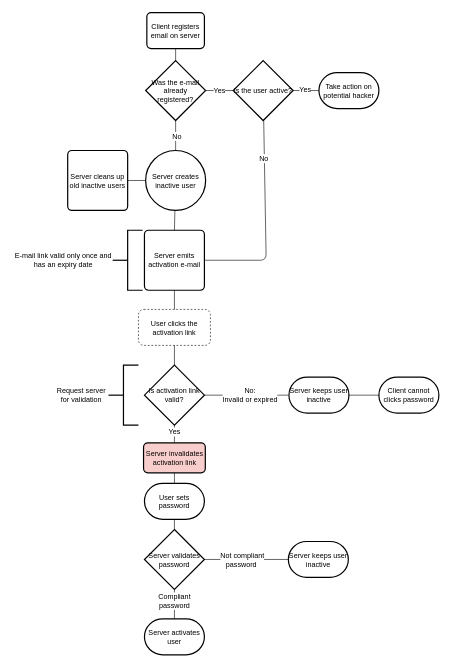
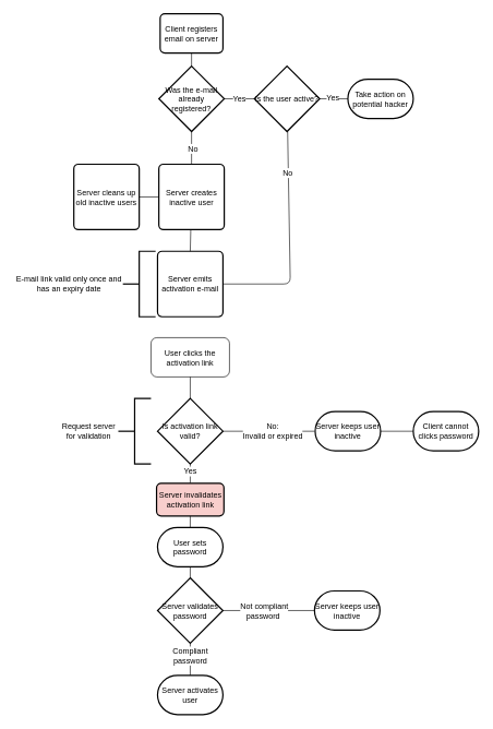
  <mxCell id="0" />
  <mxCell id="1" parent="0" />
  <mxCell id="2" value="Client registers email on server" style="rounded=1;whiteSpace=wrap;html=1;absoluteArcSize=1;arcSize=14;strokeWidth=2;" parent="1" vertex="1"><mxGeometry x="244" y="20.5" width="96" height="60" as="geometry" /></mxCell>
  <mxCell id="3" value="Server emits activation e-mail" style="rounded=1;whiteSpace=wrap;html=1;absoluteArcSize=1;arcSize=14;strokeWidth=2;" parent="1" vertex="1"><mxGeometry x="240" y="383.5" width="100" height="100" as="geometry" /></mxCell>
  <mxCell id="4" value="" style="strokeWidth=2;html=1;shape=mxgraph.flowchart.annotation_2;align=left;flipV=1;flipH=0;" parent="1" vertex="1"><mxGeometry x="187" y="383.5" width="50" height="100" as="geometry" /></mxCell>
  <mxCell id="5" value="&lt;span&gt;E-mail link valid only once and has an expiry date&lt;/span&gt;" style="text;html=1;strokeColor=none;fillColor=none;align=center;verticalAlign=middle;whiteSpace=wrap;rounded=0;" parent="1" vertex="1"><mxGeometry x="20" y="413.5" width="170" height="40" as="geometry" /></mxCell>
- <mxCell id="6" value="User clicks the activation link" style="rounded=1;whiteSpace=wrap;html=1;dashed=1;" parent="1" vertex="1"><mxGeometry x="230" y="515.5" width="120" height="60" as="geometry" /></mxCell>
- <mxCell id="7" value="" style="endArrow=none;html=1;entryX=0.5;entryY=1;entryDx=0;entryDy=0;exitX=0.5;exitY=0;exitDx=0;exitDy=0;" parent="1" source="6" target="3" edge="1"><mxGeometry width="50" height="50" relative="1" as="geometry"><mxPoint x="285" y="628.5" as="sourcePoint" /><mxPoint x="335" y="578.5" as="targetPoint" /></mxGeometry></mxCell>
+ <mxCell id="6" value="User clicks the activation link" style="rounded=1;whiteSpace=wrap;html=1;" parent="1" vertex="1"><mxGeometry x="230" y="515.5" width="120" height="60" as="geometry" /></mxCell>
  <mxCell id="8" value="Is activation link valid?" style="strokeWidth=2;html=1;shape=mxgraph.flowchart.decision;whiteSpace=wrap;" parent="1" vertex="1"><mxGeometry x="240" y="608.5" width="100" height="100" as="geometry" /></mxCell>
  <mxCell id="9" value="" style="endArrow=none;html=1;entryX=0.5;entryY=1;entryDx=0;entryDy=0;exitX=0.5;exitY=0;exitDx=0;exitDy=0;exitPerimeter=0;" parent="1" source="8" target="6" edge="1"><mxGeometry width="50" height="50" relative="1" as="geometry"><mxPoint x="290" y="775.5" as="sourcePoint" /><mxPoint x="315" y="715.5" as="targetPoint" /></mxGeometry></mxCell>
  <mxCell id="10" value="User sets password" style="strokeWidth=2;html=1;shape=mxgraph.flowchart.terminator;whiteSpace=wrap;" parent="1" vertex="1"><mxGeometry x="240" y="805.5" width="100" height="60" as="geometry" /></mxCell>
  <mxCell id="11" value="" style="endArrow=none;html=1;exitX=1;exitY=0.5;exitDx=0;exitDy=0;exitPerimeter=0;entryX=0;entryY=0.5;entryDx=0;entryDy=0;entryPerimeter=0;" parent="1" source="8" edge="1"><mxGeometry width="50" height="50" relative="1" as="geometry"><mxPoint x="415" y="838.5" as="sourcePoint" /><mxPoint x="480" y="658.5" as="targetPoint" /></mxGeometry></mxCell>
  <mxCell id="12" value="No:&lt;br&gt;Invalid or expired&lt;br&gt;" style="text;html=1;resizable=0;points=[];align=center;verticalAlign=middle;labelBackgroundColor=#ffffff;" parent="11" vertex="1" connectable="0"><mxGeometry x="-0.127" y="-3" relative="1" as="geometry"><mxPoint x="14" y="-3" as="offset" /></mxGeometry></mxCell>
  <mxCell id="13" value="" style="endArrow=none;html=1;entryX=0.5;entryY=1;entryDx=0;entryDy=0;entryPerimeter=0;exitX=0.5;exitY=0;exitDx=0;exitDy=0;" parent="1" source="44" target="8" edge="1"><mxGeometry width="50" height="50" relative="1" as="geometry"><mxPoint x="350" y="740" as="sourcePoint" /><mxPoint x="275" y="1078.5" as="targetPoint" /></mxGeometry></mxCell>
  <mxCell id="14" value="Yes" style="text;html=1;resizable=0;points=[];align=center;verticalAlign=middle;labelBackgroundColor=#ffffff;" parent="13" vertex="1" connectable="0"><mxGeometry x="-0.508" y="-3" relative="1" as="geometry"><mxPoint x="-4" y="-12" as="offset" /></mxGeometry></mxCell>
  <mxCell id="15" value="Server validates password" style="strokeWidth=2;html=1;shape=mxgraph.flowchart.decision;whiteSpace=wrap;" vertex="1" parent="1"><mxGeometry x="240" y="882.5" width="100" height="100" as="geometry" /></mxCell>
  <mxCell id="16" value="Server keeps user inactive" style="strokeWidth=2;html=1;shape=mxgraph.flowchart.terminator;whiteSpace=wrap;" vertex="1" parent="1"><mxGeometry x="480" y="902.5" width="100" height="60" as="geometry" /></mxCell>
  <mxCell id="17" value="Server activates user" style="strokeWidth=2;html=1;shape=mxgraph.flowchart.terminator;whiteSpace=wrap;" vertex="1" parent="1"><mxGeometry x="240" y="1031.5" width="100" height="60" as="geometry" /></mxCell>
  <mxCell id="18" value="" style="endArrow=none;html=1;entryX=0.5;entryY=1;entryDx=0;entryDy=0;entryPerimeter=0;exitX=0.5;exitY=0;exitDx=0;exitDy=0;exitPerimeter=0;" edge="1" parent="1" source="15" target="10"><mxGeometry width="50" height="50" relative="1" as="geometry"><mxPoint x="265" y="923.5" as="sourcePoint" /><mxPoint x="315" y="873.5" as="targetPoint" /></mxGeometry></mxCell>
  <mxCell id="19" value="" style="endArrow=none;html=1;entryX=0;entryY=0.5;entryDx=0;entryDy=0;entryPerimeter=0;exitX=1;exitY=0.5;exitDx=0;exitDy=0;exitPerimeter=0;" edge="1" parent="1" source="15" target="16"><mxGeometry width="50" height="50" relative="1" as="geometry"><mxPoint x="375" y="962.5" as="sourcePoint" /><mxPoint x="425" y="912.5" as="targetPoint" /></mxGeometry></mxCell>
  <mxCell id="20" value="Not compliant&lt;br&gt;password&amp;nbsp;&lt;br&gt;" style="text;html=1;resizable=0;points=[];align=center;verticalAlign=middle;labelBackgroundColor=#ffffff;" vertex="1" connectable="0" parent="19"><mxGeometry x="0.467" y="-1" relative="1" as="geometry"><mxPoint x="-41" as="offset" /></mxGeometry></mxCell>
  <mxCell id="21" value="" style="endArrow=none;html=1;entryX=0.5;entryY=1;entryDx=0;entryDy=0;entryPerimeter=0;exitX=0.5;exitY=0;exitDx=0;exitDy=0;exitPerimeter=0;" edge="1" parent="1" source="17" target="15"><mxGeometry width="50" height="50" relative="1" as="geometry"><mxPoint x="265" y="1062.5" as="sourcePoint" /><mxPoint x="315" y="1012.5" as="targetPoint" /></mxGeometry></mxCell>
  <mxCell id="22" value="Compliant&lt;br&gt;password&lt;br&gt;" style="text;html=1;resizable=0;points=[];align=center;verticalAlign=middle;labelBackgroundColor=#ffffff;" vertex="1" connectable="0" parent="21"><mxGeometry x="0.218" y="1" relative="1" as="geometry"><mxPoint as="offset" /></mxGeometry></mxCell>
  <mxCell id="23" value="" style="strokeWidth=2;html=1;shape=mxgraph.flowchart.annotation_2;align=left;" vertex="1" parent="1"><mxGeometry x="180" y="608.5" width="50" height="100" as="geometry" /></mxCell>
  <mxCell id="24" value="Request server for validation" style="text;html=1;strokeColor=none;fillColor=none;align=center;verticalAlign=middle;whiteSpace=wrap;rounded=0;" vertex="1" parent="1"><mxGeometry x="90" y="628.5" width="90" height="60" as="geometry" /></mxCell>
  <mxCell id="25" value="Server keeps user inactive" style="strokeWidth=2;html=1;shape=mxgraph.flowchart.terminator;whiteSpace=wrap;" vertex="1" parent="1"><mxGeometry x="481" y="628.5" width="100" height="60" as="geometry" /></mxCell>
  <mxCell id="26" value="Is the user active?" style="strokeWidth=2;html=1;shape=mxgraph.flowchart.decision;whiteSpace=wrap;" vertex="1" parent="1"><mxGeometry x="388" y="100.5" width="100" height="100" as="geometry" /></mxCell>
  <mxCell id="27" value="Was the e-mail already registered?" style="strokeWidth=2;html=1;shape=mxgraph.flowchart.decision;whiteSpace=wrap;" vertex="1" parent="1"><mxGeometry x="242" y="100.5" width="100" height="100" as="geometry" /></mxCell>
- <mxCell id="28" value="Server creates inactive user" style="ellipse;whiteSpace=wrap;html=1;absoluteArcSize=1;arcSize=14;strokeWidth=2;" vertex="1" parent="1"><mxGeometry x="242" y="250.5" width="100" height="100" as="geometry" /></mxCell>
+ <mxCell id="28" value="Server creates inactive user" style="rounded=1;whiteSpace=wrap;html=1;absoluteArcSize=1;arcSize=14;strokeWidth=2;" vertex="1" parent="1"><mxGeometry x="242" y="250.5" width="100" height="100" as="geometry" /></mxCell>
  <mxCell id="29" value="" style="endArrow=none;html=1;entryX=0.5;entryY=1;entryDx=0;entryDy=0;exitX=0.5;exitY=0;exitDx=0;exitDy=0;exitPerimeter=0;" edge="1" parent="1" source="27" target="2"><mxGeometry width="50" height="50" relative="1" as="geometry"><mxPoint x="268" y="80.5" as="sourcePoint" /><mxPoint x="318" y="30.5" as="targetPoint" /></mxGeometry></mxCell>
  <mxCell id="30" value="" style="endArrow=none;html=1;entryX=0;entryY=0.5;entryDx=0;entryDy=0;entryPerimeter=0;" edge="1" parent="1" source="27" target="26"><mxGeometry width="50" height="50" relative="1" as="geometry"><mxPoint x="342" y="200.5" as="sourcePoint" /><mxPoint x="412.711" y="150.5" as="targetPoint" /></mxGeometry></mxCell>
  <mxCell id="31" value="Yes" style="text;html=1;resizable=0;points=[];align=center;verticalAlign=middle;labelBackgroundColor=#ffffff;" vertex="1" connectable="0" parent="30"><mxGeometry x="0.414" y="-1" relative="1" as="geometry"><mxPoint x="-11" y="-1" as="offset" /></mxGeometry></mxCell>
  <mxCell id="32" value="" style="endArrow=none;html=1;entryX=0.5;entryY=1;entryDx=0;entryDy=0;entryPerimeter=0;exitX=0.5;exitY=0;exitDx=0;exitDy=0;" edge="1" parent="1" source="28" target="27"><mxGeometry width="50" height="50" relative="1" as="geometry"><mxPoint x="188" y="240.5" as="sourcePoint" /><mxPoint x="238" y="190.5" as="targetPoint" /></mxGeometry></mxCell>
  <mxCell id="33" value="No" style="text;html=1;resizable=0;points=[];align=center;verticalAlign=middle;labelBackgroundColor=#ffffff;" vertex="1" connectable="0" parent="32"><mxGeometry x="-0.52" y="1" relative="1" as="geometry"><mxPoint x="2" y="-12" as="offset" /></mxGeometry></mxCell>
  <mxCell id="34" value="Take action on potential hacker" style="strokeWidth=2;html=1;shape=mxgraph.flowchart.terminator;whiteSpace=wrap;" vertex="1" parent="1"><mxGeometry x="531" y="120.5" width="100" height="60" as="geometry" /></mxCell>
  <mxCell id="35" value="" style="endArrow=none;html=1;entryX=0;entryY=0.5;entryDx=0;entryDy=0;entryPerimeter=0;" edge="1" parent="1" source="26" target="34"><mxGeometry width="50" height="50" relative="1" as="geometry"><mxPoint x="517" y="200.5" as="sourcePoint" /><mxPoint x="587.711" y="150.5" as="targetPoint" /></mxGeometry></mxCell>
  <mxCell id="36" value="Yes" style="text;html=1;resizable=0;points=[];align=center;verticalAlign=middle;labelBackgroundColor=#ffffff;" vertex="1" connectable="0" parent="35"><mxGeometry x="-0.491" y="-4" relative="1" as="geometry"><mxPoint x="8" y="-6" as="offset" /></mxGeometry></mxCell>
  <mxCell id="37" value="" style="endArrow=none;html=1;entryX=1;entryY=0.5;entryDx=0;entryDy=0;" edge="1" parent="1" source="26" target="3"><mxGeometry width="50" height="50" relative="1" as="geometry"><mxPoint x="467" y="250.5" as="sourcePoint" /><mxPoint x="467" y="271.211" as="targetPoint" /><Array as="points"><mxPoint x="443" y="433.5" /></Array></mxGeometry></mxCell>
  <mxCell id="38" value="No" style="text;html=1;resizable=0;points=[];align=center;verticalAlign=middle;labelBackgroundColor=#ffffff;" vertex="1" connectable="0" parent="37"><mxGeometry x="-0.735" y="-2" relative="1" as="geometry"><mxPoint x="1" y="18" as="offset" /></mxGeometry></mxCell>
  <mxCell id="39" value="" style="endArrow=none;html=1;entryX=0.5;entryY=0;entryDx=0;entryDy=0;" edge="1" parent="1" source="28" target="3"><mxGeometry width="50" height="50" relative="1" as="geometry"><mxPoint x="292" y="400.5" as="sourcePoint" /><mxPoint x="292" y="400.5" as="targetPoint" /></mxGeometry></mxCell>
  <mxCell id="40" value="&lt;span&gt;Server cleans up old inactive users&lt;/span&gt;" style="rounded=1;whiteSpace=wrap;html=1;absoluteArcSize=1;arcSize=14;strokeWidth=2;" vertex="1" parent="1"><mxGeometry x="112" y="250.5" width="100" height="100" as="geometry" /></mxCell>
  <mxCell id="41" value="" style="endArrow=none;html=1;entryX=0;entryY=0.5;entryDx=0;entryDy=0;" edge="1" parent="1" source="40" target="28"><mxGeometry width="50" height="50" relative="1" as="geometry"><mxPoint x="155" y="350.5" as="sourcePoint" /><mxPoint x="225.711" y="300.5" as="targetPoint" /></mxGeometry></mxCell>
  <mxCell id="42" value="Client cannot clicks password" style="strokeWidth=2;html=1;shape=mxgraph.flowchart.terminator;whiteSpace=wrap;" vertex="1" parent="1"><mxGeometry x="631" y="628.5" width="100" height="60" as="geometry" /></mxCell>
  <mxCell id="43" value="" style="endArrow=none;html=1;entryX=0;entryY=0.5;entryDx=0;entryDy=0;entryPerimeter=0;" edge="1" parent="1" source="25" target="42"><mxGeometry width="50" height="50" relative="1" as="geometry"><mxPoint x="581" y="708.5" as="sourcePoint" /><mxPoint x="651.711" y="658.5" as="targetPoint" /></mxGeometry></mxCell>
  <mxCell id="44" value="Server invalidates activation link" style="rounded=1;whiteSpace=wrap;html=1;absoluteArcSize=1;arcSize=14;strokeWidth=2;fillColor=#f8cecc;" vertex="1" parent="1"><mxGeometry x="238.5" y="738" width="103" height="50" as="geometry" /></mxCell>
  <mxCell id="45" value="" style="endArrow=none;html=1;entryX=0.5;entryY=0;entryDx=0;entryDy=0;entryPerimeter=0;" edge="1" parent="1" source="44" target="10"><mxGeometry width="50" height="50" relative="1" as="geometry"><mxPoint x="290" y="830" as="sourcePoint" /><mxPoint x="290" y="850.711" as="targetPoint" /></mxGeometry></mxCell>
